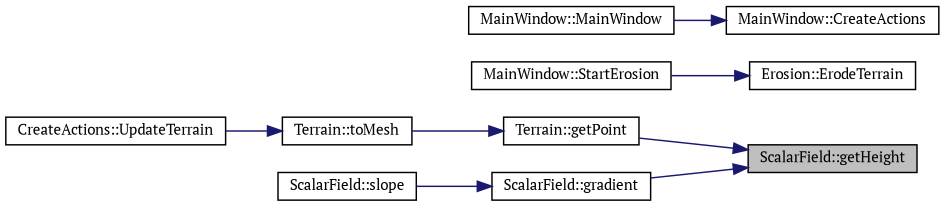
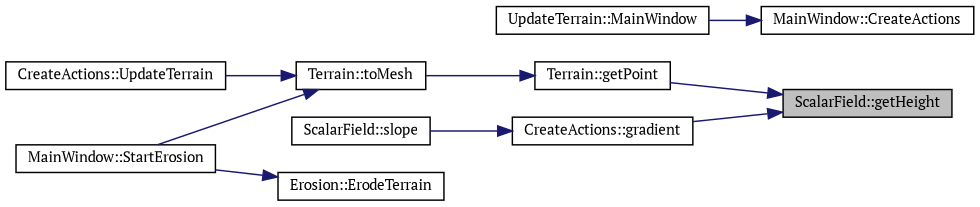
  digraph {
    fontname="PT Serif"
    rankdir=RL
    node [color=black fillcolor=white fontname="PT Serif" fontsize=10 shape=record style=filled]
    edge [color=midnightblue dir=back fontname="PT Serif" fontsize=10 labelfontname=Helvetica labelfontsize=10 style=solid]
    n1 [fillcolor=grey75 fontcolor=black height=0.2 label="ScalarField::getHeight" width=0.4]
    n2 [height=0.2 label="Terrain::getPoint" width=0.4]
-   n3 [height=0.2 label="ScalarField::gradient" width=0.4]
+   n3 [height=0.2 label="CreateActions::gradient" width=0.4]
    n4 [height=0.2 label="Erosion::ErodeTerrain" width=0.4]
    n5 [height=0.2 label="MainWindow::StartErosion" width=0.4]
    n6 [height=0.2 label="Terrain::toMesh" width=0.4]
    n7 [height=0.2 label="ScalarField::slope" width=0.4]
    n8 [height=0.2 label="MainWindow::CreateActions" width=0.4]
-   n9 [height=0.2 label="MainWindow::MainWindow" width=0.4]
+   n9 [height=0.2 label="UpdateTerrain::MainWindow" width=0.4]
    n10 [height=0.2 label="CreateActions::UpdateTerrain" width=0.4]
    n1 -> n2
    n1 -> n3
    n2 -> n6
    n3 -> n7
    n4 -> n5
+   n6 -> n5
    n6 -> n10
    n8 -> n9
  }
